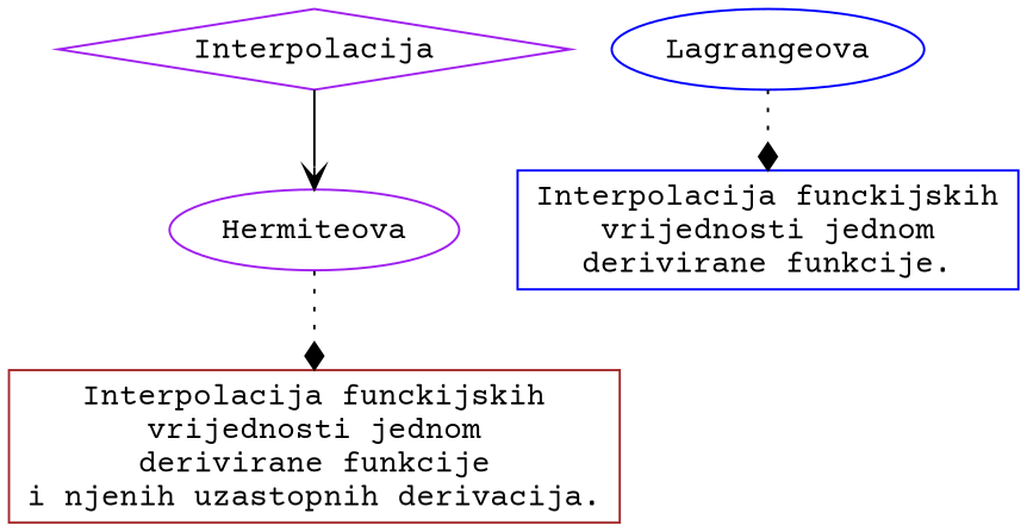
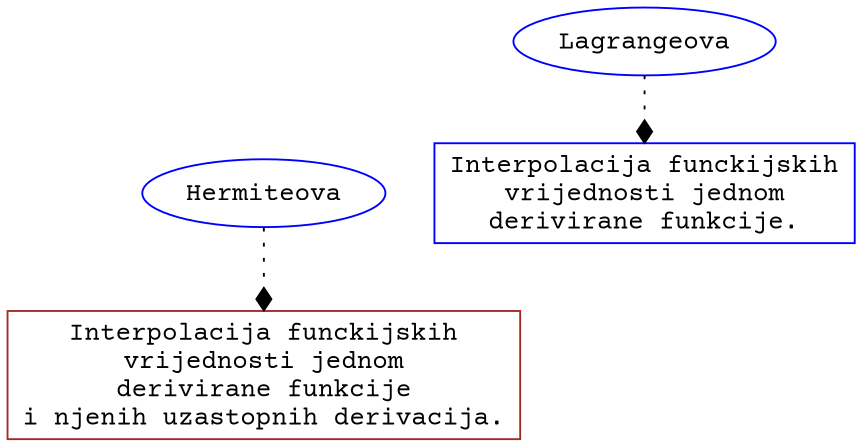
  digraph {
    fontname="Courier Prime"
    node [color=purple fontname="Courier Prime"]
    edge [arrowhead=diamond fontname="Courier Prime" style=dotted]
-   n1 [label=Interpolacija shape=diamond]
-   n2 [label=Hermiteova]
+   n2 [color=blue label=Hermiteova]
    n3 [color=blue label=Lagrangeova]
    n4 [color=blue label="Interpolacija funckijskih\nvrijednosti jednom\nderivirane funkcije." shape=box]
    n5 [color=brown label="Interpolacija funckijskih\nvrijednosti jednom\nderivirane funkcije\ni njenih uzastopnih derivacija." shape=box]
-   n1 -> n2 [arrowhead=vee style=""]
    n2 -> n5
    n3 -> n4
  }
